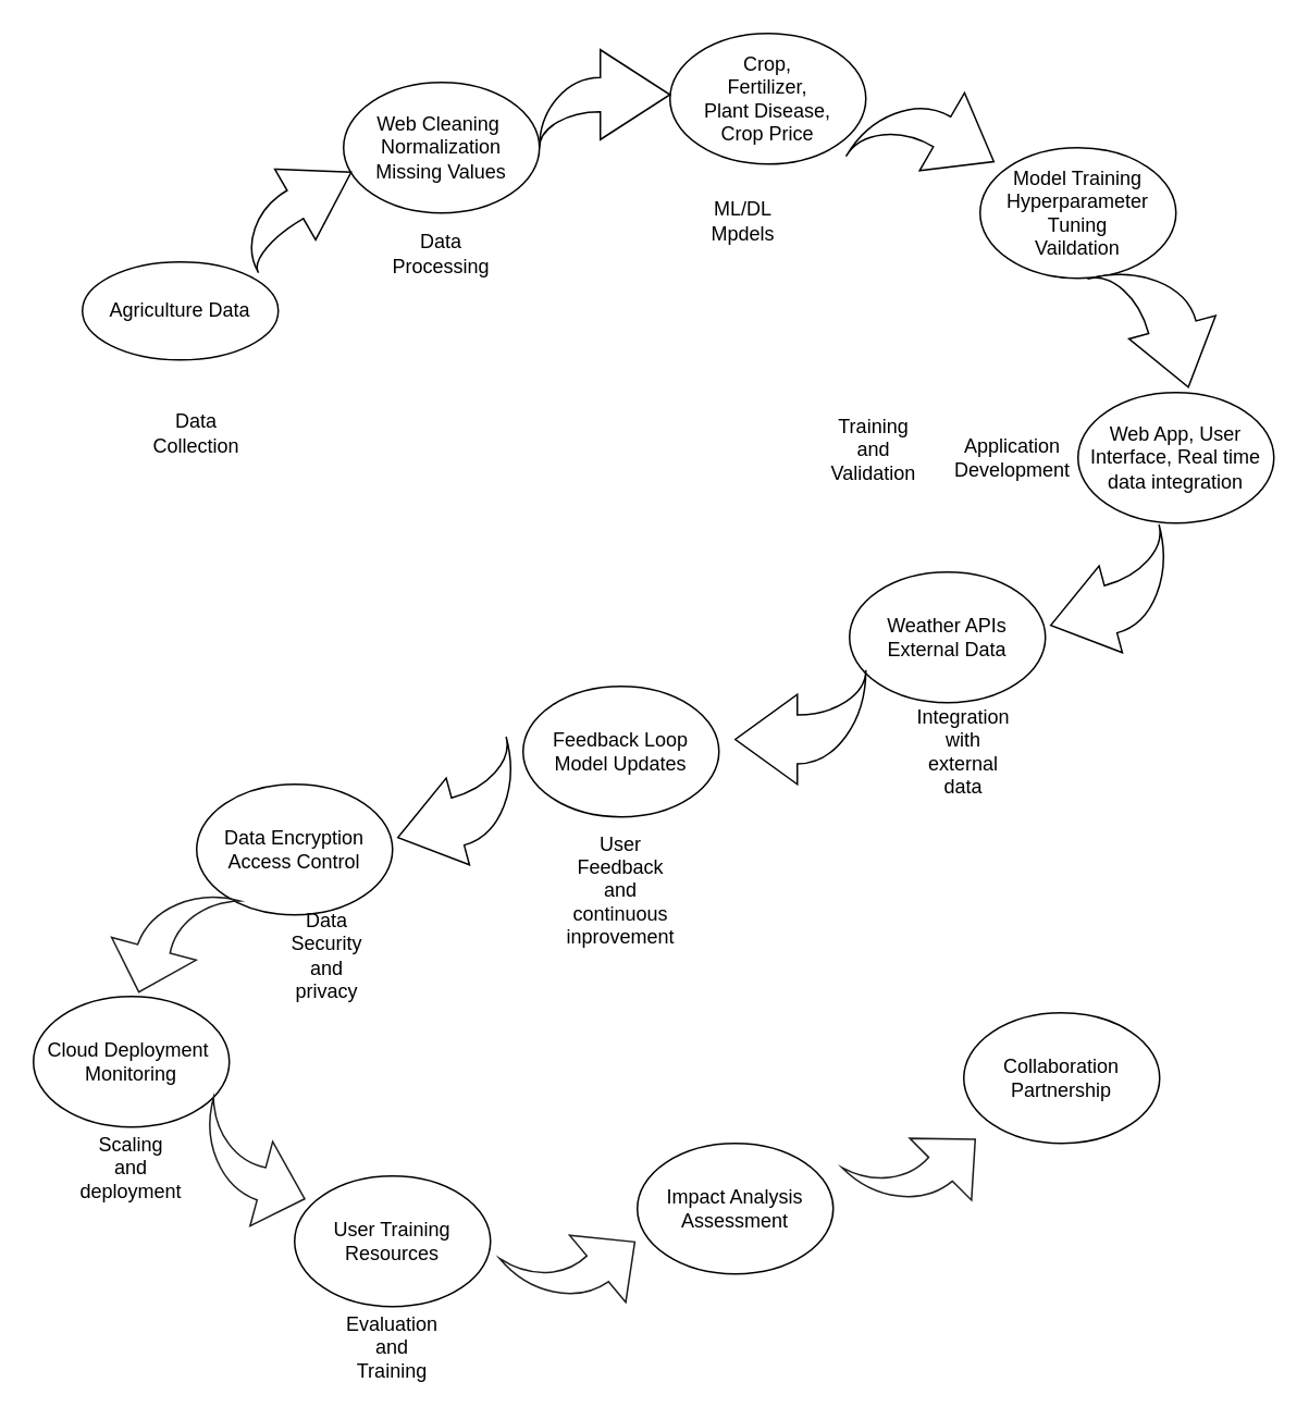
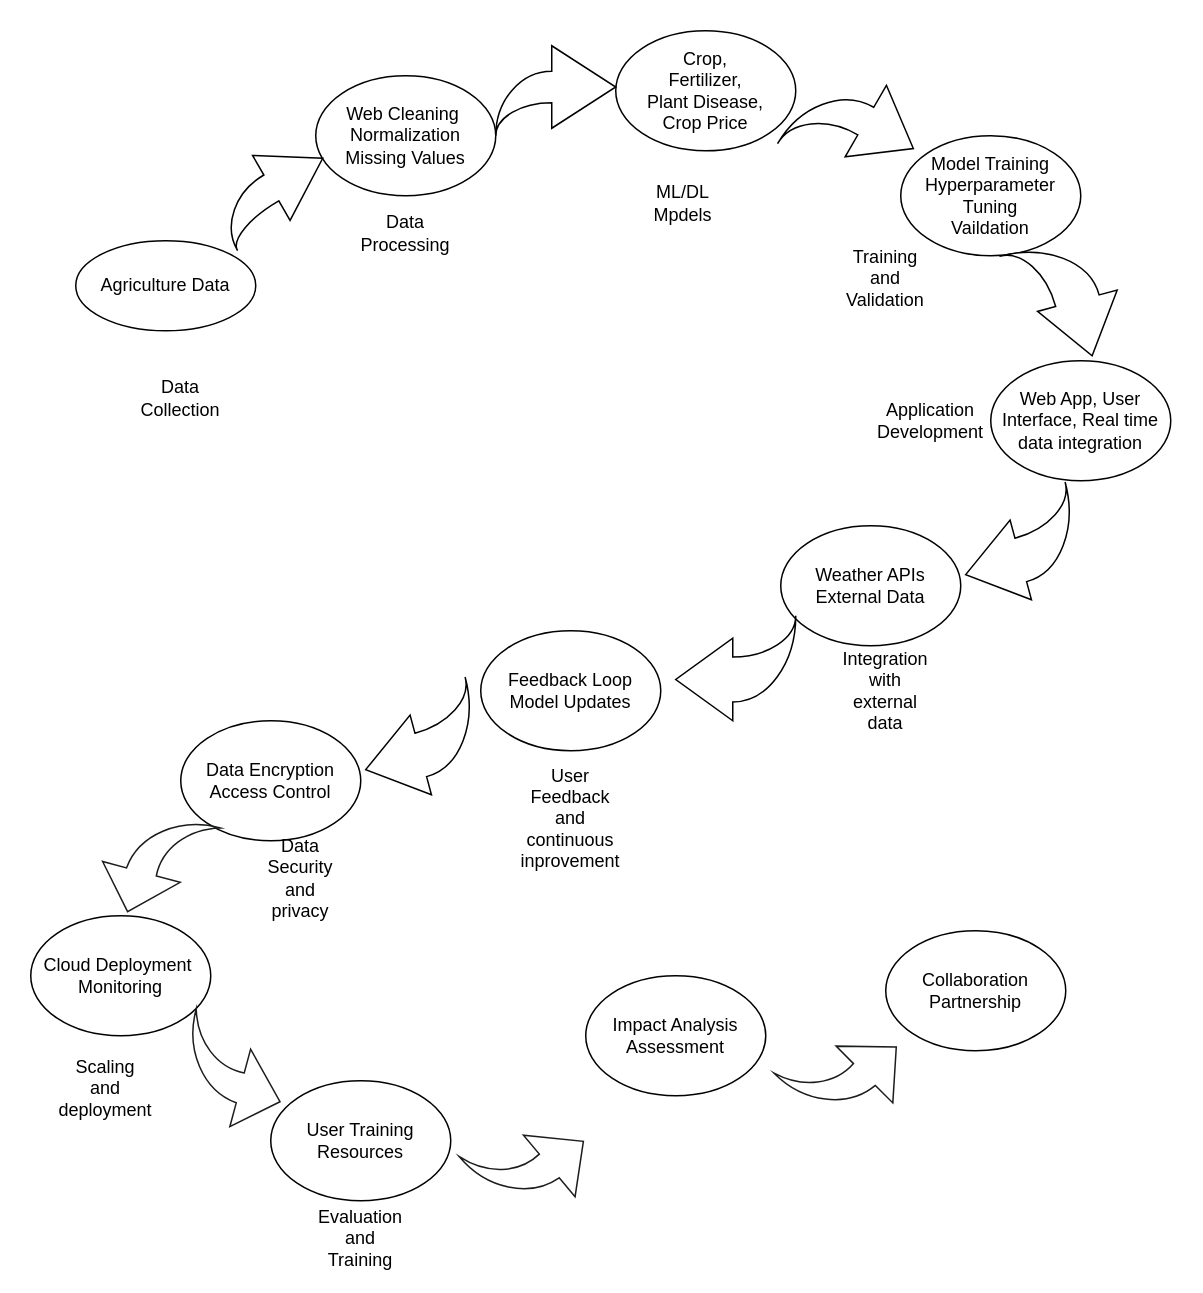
  <mxCell id="0" />
  <mxCell id="1" parent="0" />
  <mxCell id="2" value="Agriculture Data" style="ellipse;whiteSpace=wrap;html=1;" vertex="1" parent="1"><mxGeometry x="50" y="160" width="120" height="60" as="geometry" /></mxCell>
  <mxCell id="3" value="Web Cleaning&amp;nbsp;&lt;br&gt;Normalization&lt;br&gt;Missing Values" style="ellipse;whiteSpace=wrap;html=1;" vertex="1" parent="1"><mxGeometry x="210" y="50" width="120" height="80" as="geometry" /></mxCell>
  <mxCell id="4" value="Crop, &lt;br&gt;Fertilizer,&lt;br&gt;Plant Disease,&lt;br&gt;Crop Price" style="ellipse;whiteSpace=wrap;html=1;" vertex="1" parent="1"><mxGeometry x="410" y="20" width="120" height="80" as="geometry" /></mxCell>
  <mxCell id="5" value="Model Training&lt;br&gt;Hyperparameter Tuning&lt;br&gt;Vaildation" style="ellipse;whiteSpace=wrap;html=1;" vertex="1" parent="1"><mxGeometry x="600" y="90" width="120" height="80" as="geometry" /></mxCell>
  <mxCell id="6" value="Web App, User Interface, Real time data integration" style="ellipse;whiteSpace=wrap;html=1;" vertex="1" parent="1"><mxGeometry x="660" y="240" width="120" height="80" as="geometry" /></mxCell>
  <mxCell id="7" value="Weather APIs&lt;br&gt;External Data" style="ellipse;whiteSpace=wrap;html=1;" vertex="1" parent="1"><mxGeometry x="520" y="350" width="120" height="80" as="geometry" /></mxCell>
  <mxCell id="8" value="Cloud Deployment&amp;nbsp;&lt;br&gt;Monitoring" style="ellipse;whiteSpace=wrap;html=1;" vertex="1" parent="1"><mxGeometry x="20" y="610" width="120" height="80" as="geometry" /></mxCell>
- <mxCell id="9" value="Impact Analysis&lt;br&gt;Assessment" style="ellipse;whiteSpace=wrap;html=1;" vertex="1" parent="1"><mxGeometry x="390" y="700" width="120" height="80" as="geometry" /></mxCell>
+ <mxCell id="9" value="Impact Analysis&lt;br&gt;Assessment" style="ellipse;whiteSpace=wrap;html=1;" vertex="1" parent="1"><mxGeometry x="390" y="650" width="120" height="80" as="geometry" /></mxCell>
  <mxCell id="10" value="Collaboration&lt;br&gt;Partnership" style="ellipse;whiteSpace=wrap;html=1;" vertex="1" parent="1"><mxGeometry x="590" y="620" width="120" height="80" as="geometry" /></mxCell>
  <mxCell id="11" value="Feedback Loop&lt;br&gt;Model Updates" style="ellipse;whiteSpace=wrap;html=1;" vertex="1" parent="1"><mxGeometry x="320" y="420" width="120" height="80" as="geometry" /></mxCell>
  <mxCell id="12" value="Data Encryption&lt;br&gt;Access Control" style="ellipse;whiteSpace=wrap;html=1;" vertex="1" parent="1"><mxGeometry x="120" y="480" width="120" height="80" as="geometry" /></mxCell>
  <mxCell id="13" value="User Training&lt;br&gt;Resources" style="ellipse;whiteSpace=wrap;html=1;" vertex="1" parent="1"><mxGeometry x="180" y="720" width="120" height="80" as="geometry" /></mxCell>
  <mxCell id="14" value="" style="html=1;shadow=0;dashed=0;align=center;verticalAlign=middle;shape=mxgraph.arrows2.jumpInArrow;dy=9.94;dx=39.55;arrowHead=55;rotation=-30;" vertex="1" parent="1"><mxGeometry x="140" y="100" width="80" height="50" as="geometry" /></mxCell>
  <mxCell id="15" value="" style="html=1;shadow=0;dashed=0;align=center;verticalAlign=middle;shape=mxgraph.arrows2.jumpInArrow;dy=10.5;dx=42.67;arrowHead=55;" vertex="1" parent="1"><mxGeometry x="330" y="30" width="80" height="60" as="geometry" /></mxCell>
  <mxCell id="16" value="" style="html=1;shadow=0;dashed=0;align=center;verticalAlign=middle;shape=mxgraph.arrows2.jumpInArrow;dy=10.62;dx=36.61;arrowHead=55;rotation=30;" vertex="1" parent="1"><mxGeometry x="530" y="50" width="80" height="70" as="geometry" /></mxCell>
  <mxCell id="17" value="" style="html=1;shadow=0;dashed=0;align=center;verticalAlign=middle;shape=mxgraph.arrows2.jumpInArrow;dy=15;dx=38;arrowHead=55;rotation=75;" vertex="1" parent="1"><mxGeometry x="670" y="165" width="80" height="70" as="geometry" /></mxCell>
  <mxCell id="18" value="" style="html=1;shadow=0;dashed=0;align=center;verticalAlign=middle;shape=mxgraph.arrows2.jumpInArrow;dy=15;dx=38;arrowHead=55;rotation=-195;" vertex="1" parent="1"><mxGeometry x="640" y="330" width="80" height="70" as="geometry" /></mxCell>
  <mxCell id="19" value="" style="html=1;shadow=0;dashed=0;align=center;verticalAlign=middle;shape=mxgraph.arrows2.jumpInArrow;dy=15;dx=38;arrowHead=55;rotation=-180;" vertex="1" parent="1"><mxGeometry x="450" y="410" width="80" height="70" as="geometry" /></mxCell>
  <mxCell id="20" value="" style="html=1;shadow=0;dashed=0;align=center;verticalAlign=middle;shape=mxgraph.arrows2.jumpInArrow;dy=15;dx=38;arrowHead=55;rotation=-195;" vertex="1" parent="1"><mxGeometry x="240" y="460" width="80" height="70" as="geometry" /></mxCell>
  <mxCell id="21" value="" style="html=1;verticalLabelPosition=bottom;align=center;labelBackgroundColor=#ffffff;verticalAlign=top;strokeWidth=1;strokeColor=#1b1c1d;shadow=0;dashed=0;shape=mxgraph.ios7.icons.back;rotation=-75;" vertex="1" parent="1"><mxGeometry x="68.54" y="541.12" width="70" height="70" as="geometry" /></mxCell>
  <mxCell id="22" value="" style="html=1;verticalLabelPosition=bottom;align=center;labelBackgroundColor=#ffffff;verticalAlign=top;strokeWidth=1;strokeColor=#1b1c1d;shadow=0;dashed=0;shape=mxgraph.ios7.icons.back;rotation=-165;" vertex="1" parent="1"><mxGeometry x="120" y="680" width="70" height="70" as="geometry" /></mxCell>
  <mxCell id="23" value="" style="html=1;verticalLabelPosition=bottom;align=center;labelBackgroundColor=#ffffff;verticalAlign=top;strokeWidth=1;strokeColor=#1b1c1d;shadow=0;dashed=0;shape=mxgraph.ios7.icons.back;rotation=-220;" vertex="1" parent="1"><mxGeometry x="320" y="740" width="70" height="70" as="geometry" /></mxCell>
  <mxCell id="24" value="" style="html=1;verticalLabelPosition=bottom;align=center;labelBackgroundColor=#ffffff;verticalAlign=top;strokeWidth=1;strokeColor=#1b1c1d;shadow=0;dashed=0;shape=mxgraph.ios7.icons.back;rotation=135;" vertex="1" parent="1"><mxGeometry x="530" y="680" width="70" height="70" as="geometry" /></mxCell>
  <mxCell id="25" value="Data Collection" style="text;html=1;strokeColor=none;fillColor=none;align=center;verticalAlign=middle;whiteSpace=wrap;rounded=0;" vertex="1" parent="1"><mxGeometry x="90" y="250" width="60" height="30" as="geometry" /></mxCell>
  <mxCell id="26" value="Data Processing" style="text;html=1;strokeColor=none;fillColor=none;align=center;verticalAlign=middle;whiteSpace=wrap;rounded=0;" vertex="1" parent="1"><mxGeometry x="240" y="140" width="60" height="30" as="geometry" /></mxCell>
  <mxCell id="27" value="ML/DL Mpdels" style="text;html=1;strokeColor=none;fillColor=none;align=center;verticalAlign=middle;whiteSpace=wrap;rounded=0;" vertex="1" parent="1"><mxGeometry x="425" y="120" width="60" height="30" as="geometry" /></mxCell>
- <mxCell id="28" value="Training and Validation" style="text;html=1;strokeColor=none;fillColor=none;align=center;verticalAlign=middle;whiteSpace=wrap;rounded=0;" vertex="1" parent="1"><mxGeometry x="505" y="260" width="60" height="30" as="geometry" /></mxCell>
+ <mxCell id="28" value="Training and Validation" style="text;html=1;strokeColor=none;fillColor=none;align=center;verticalAlign=middle;whiteSpace=wrap;rounded=0;" vertex="1" parent="1"><mxGeometry x="560" y="170" width="60" height="30" as="geometry" /></mxCell>
  <mxCell id="29" value="Application Development" style="text;html=1;strokeColor=none;fillColor=none;align=center;verticalAlign=middle;whiteSpace=wrap;rounded=0;" vertex="1" parent="1"><mxGeometry x="590" y="265" width="60" height="30" as="geometry" /></mxCell>
  <mxCell id="30" value="Integration with external data" style="text;html=1;strokeColor=none;fillColor=none;align=center;verticalAlign=middle;whiteSpace=wrap;rounded=0;" vertex="1" parent="1"><mxGeometry x="560" y="445" width="60" height="30" as="geometry" /></mxCell>
  <mxCell id="31" value="User Feedback and continuous inprovement" style="text;html=1;strokeColor=none;fillColor=none;align=center;verticalAlign=middle;whiteSpace=wrap;rounded=0;" vertex="1" parent="1"><mxGeometry x="350" y="530" width="60" height="30" as="geometry" /></mxCell>
  <mxCell id="32" value="Data Security and privacy" style="text;html=1;strokeColor=none;fillColor=none;align=center;verticalAlign=middle;whiteSpace=wrap;rounded=0;" vertex="1" parent="1"><mxGeometry x="170" y="570" width="60" height="30" as="geometry" /></mxCell>
- <mxCell id="33" value="Scaling and deployment" style="text;html=1;strokeColor=none;fillColor=none;align=center;verticalAlign=middle;whiteSpace=wrap;rounded=0;" vertex="1" parent="1"><mxGeometry x="50" y="700" width="60" height="30" as="geometry" /></mxCell>
+ <mxCell id="33" value="Scaling and deployment" style="text;html=1;strokeColor=none;fillColor=none;align=center;verticalAlign=middle;whiteSpace=wrap;rounded=0;" vertex="1" parent="1"><mxGeometry x="40" y="710" width="60" height="30" as="geometry" /></mxCell>
  <mxCell id="34" value="Evaluation and Training" style="text;html=1;strokeColor=none;fillColor=none;align=center;verticalAlign=middle;whiteSpace=wrap;rounded=0;" vertex="1" parent="1"><mxGeometry x="210" y="810" width="60" height="30" as="geometry" /></mxCell>
